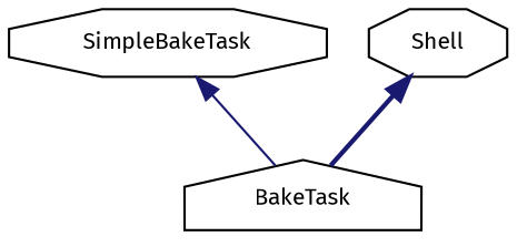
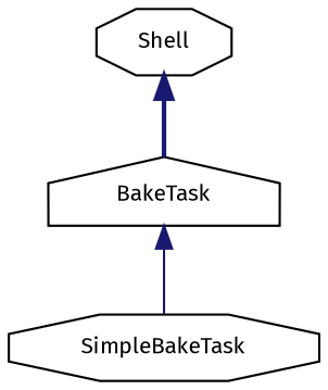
  digraph {
    fontname="Fira Sans"
    node [color=black fillcolor=white fontname="Fira Sans" fontsize=10 shape=octagon style=filled]
    edge [color=midnightblue dir=back fontname="Fira Sans" fontsize=10 labelfontname=Helvetica labelfontsize=10]
    n1 [height=0.2 label=SimpleBakeTask width=0.4]
    n2 [height=0.2 label=BakeTask shape=house width=0.4]
    n3 [height=0.2 label=Shell width=0.4]
-   n1 -> n2 [style=solid]
+   n2 -> n1 [style=solid]
    n3 -> n2 [style=bold]
  }
